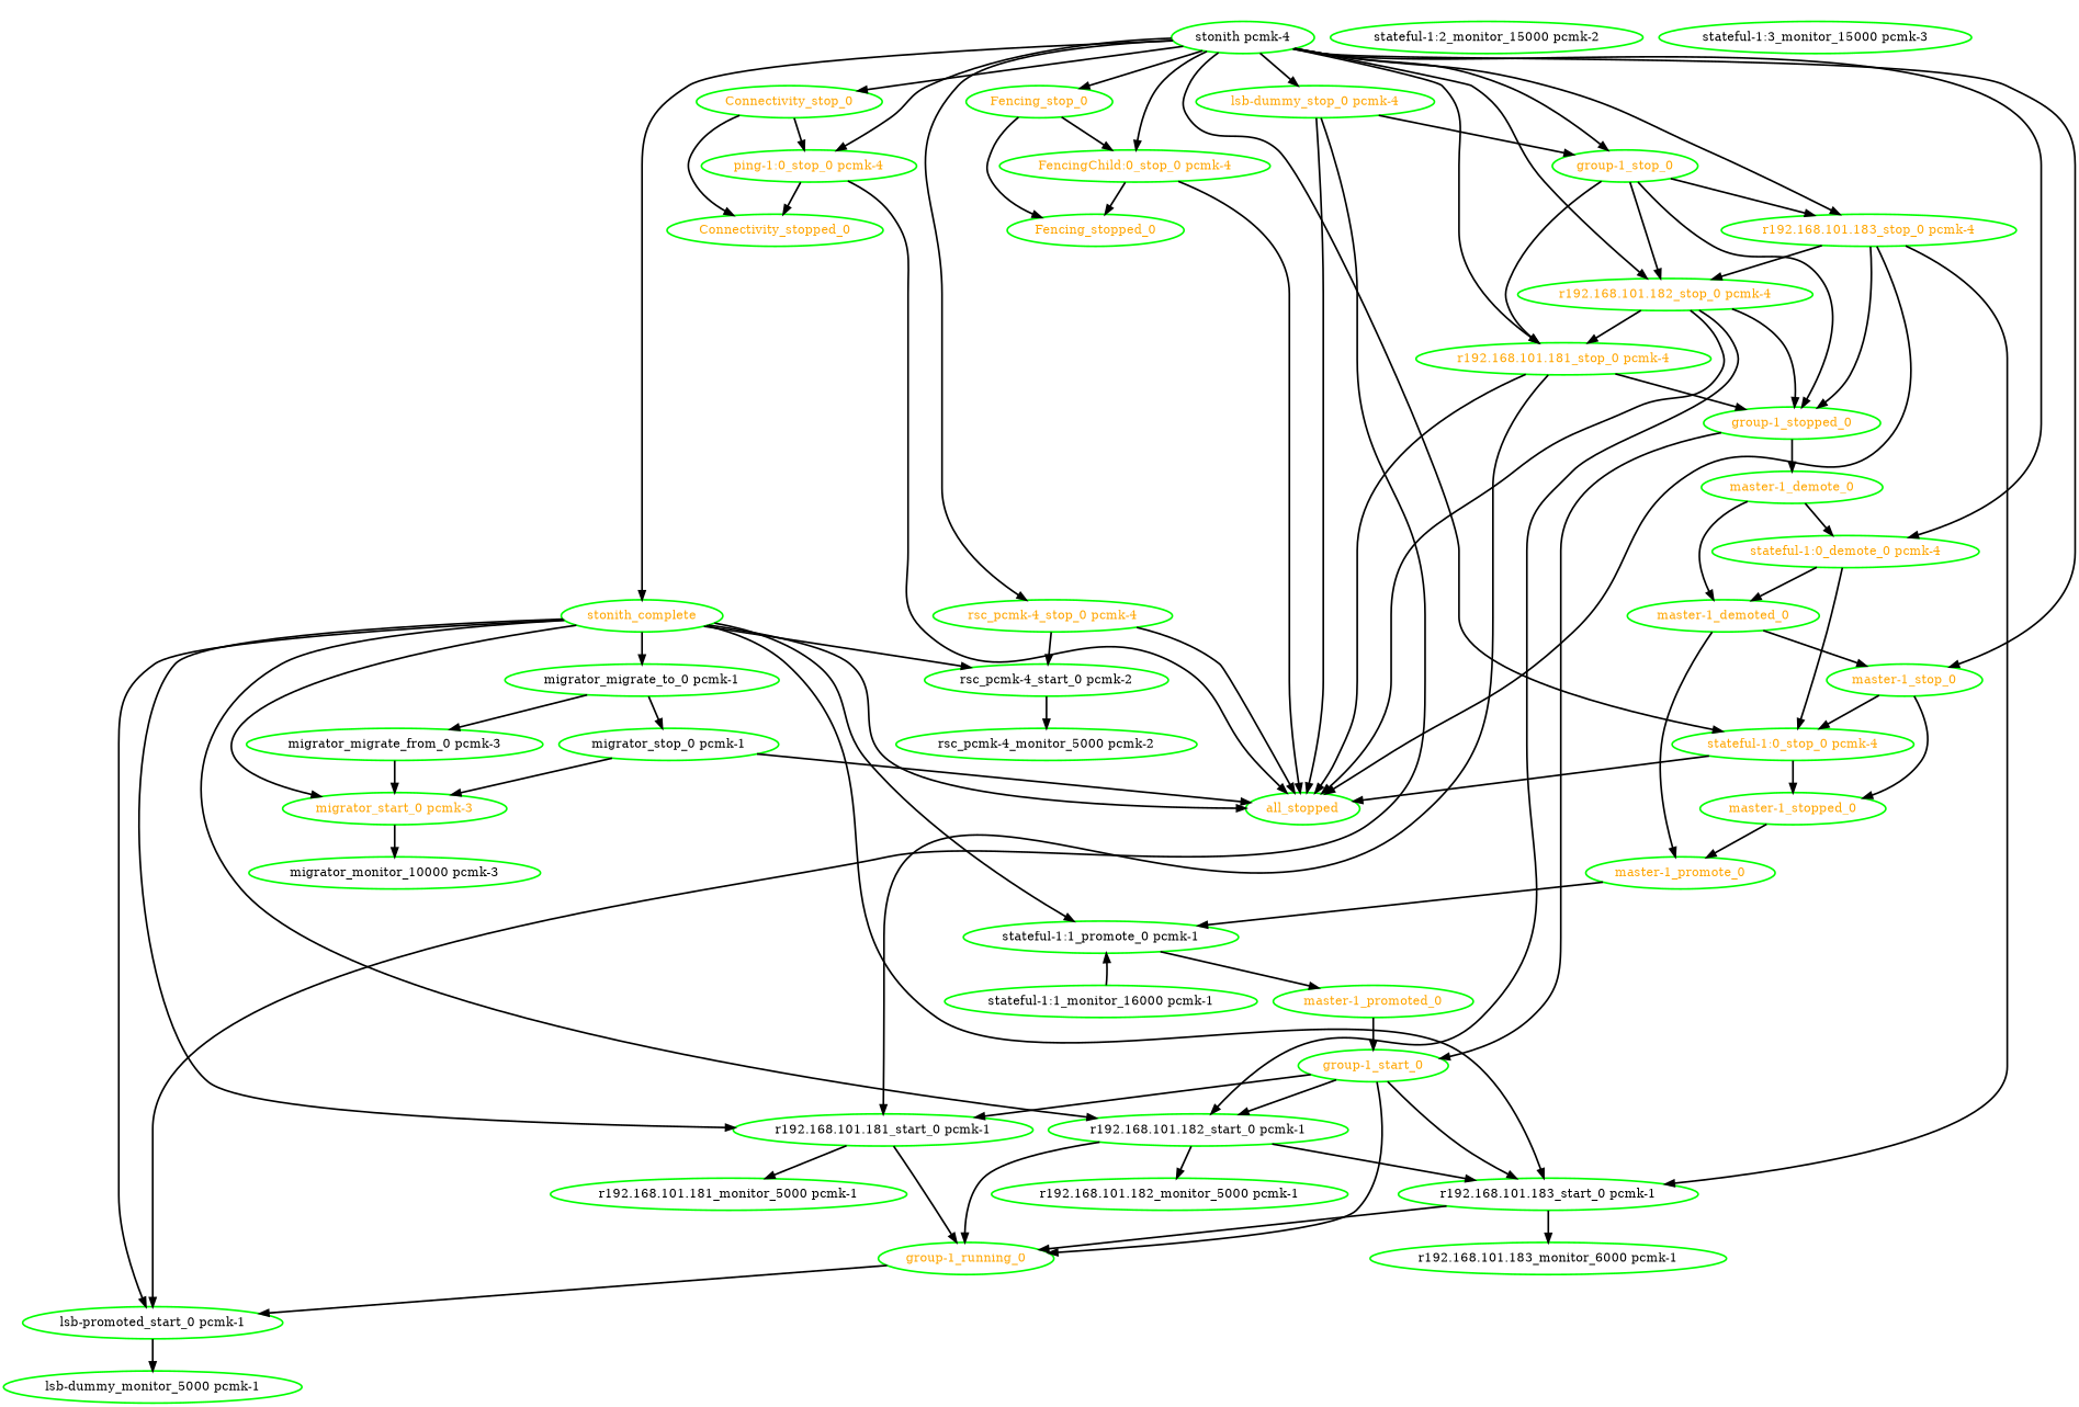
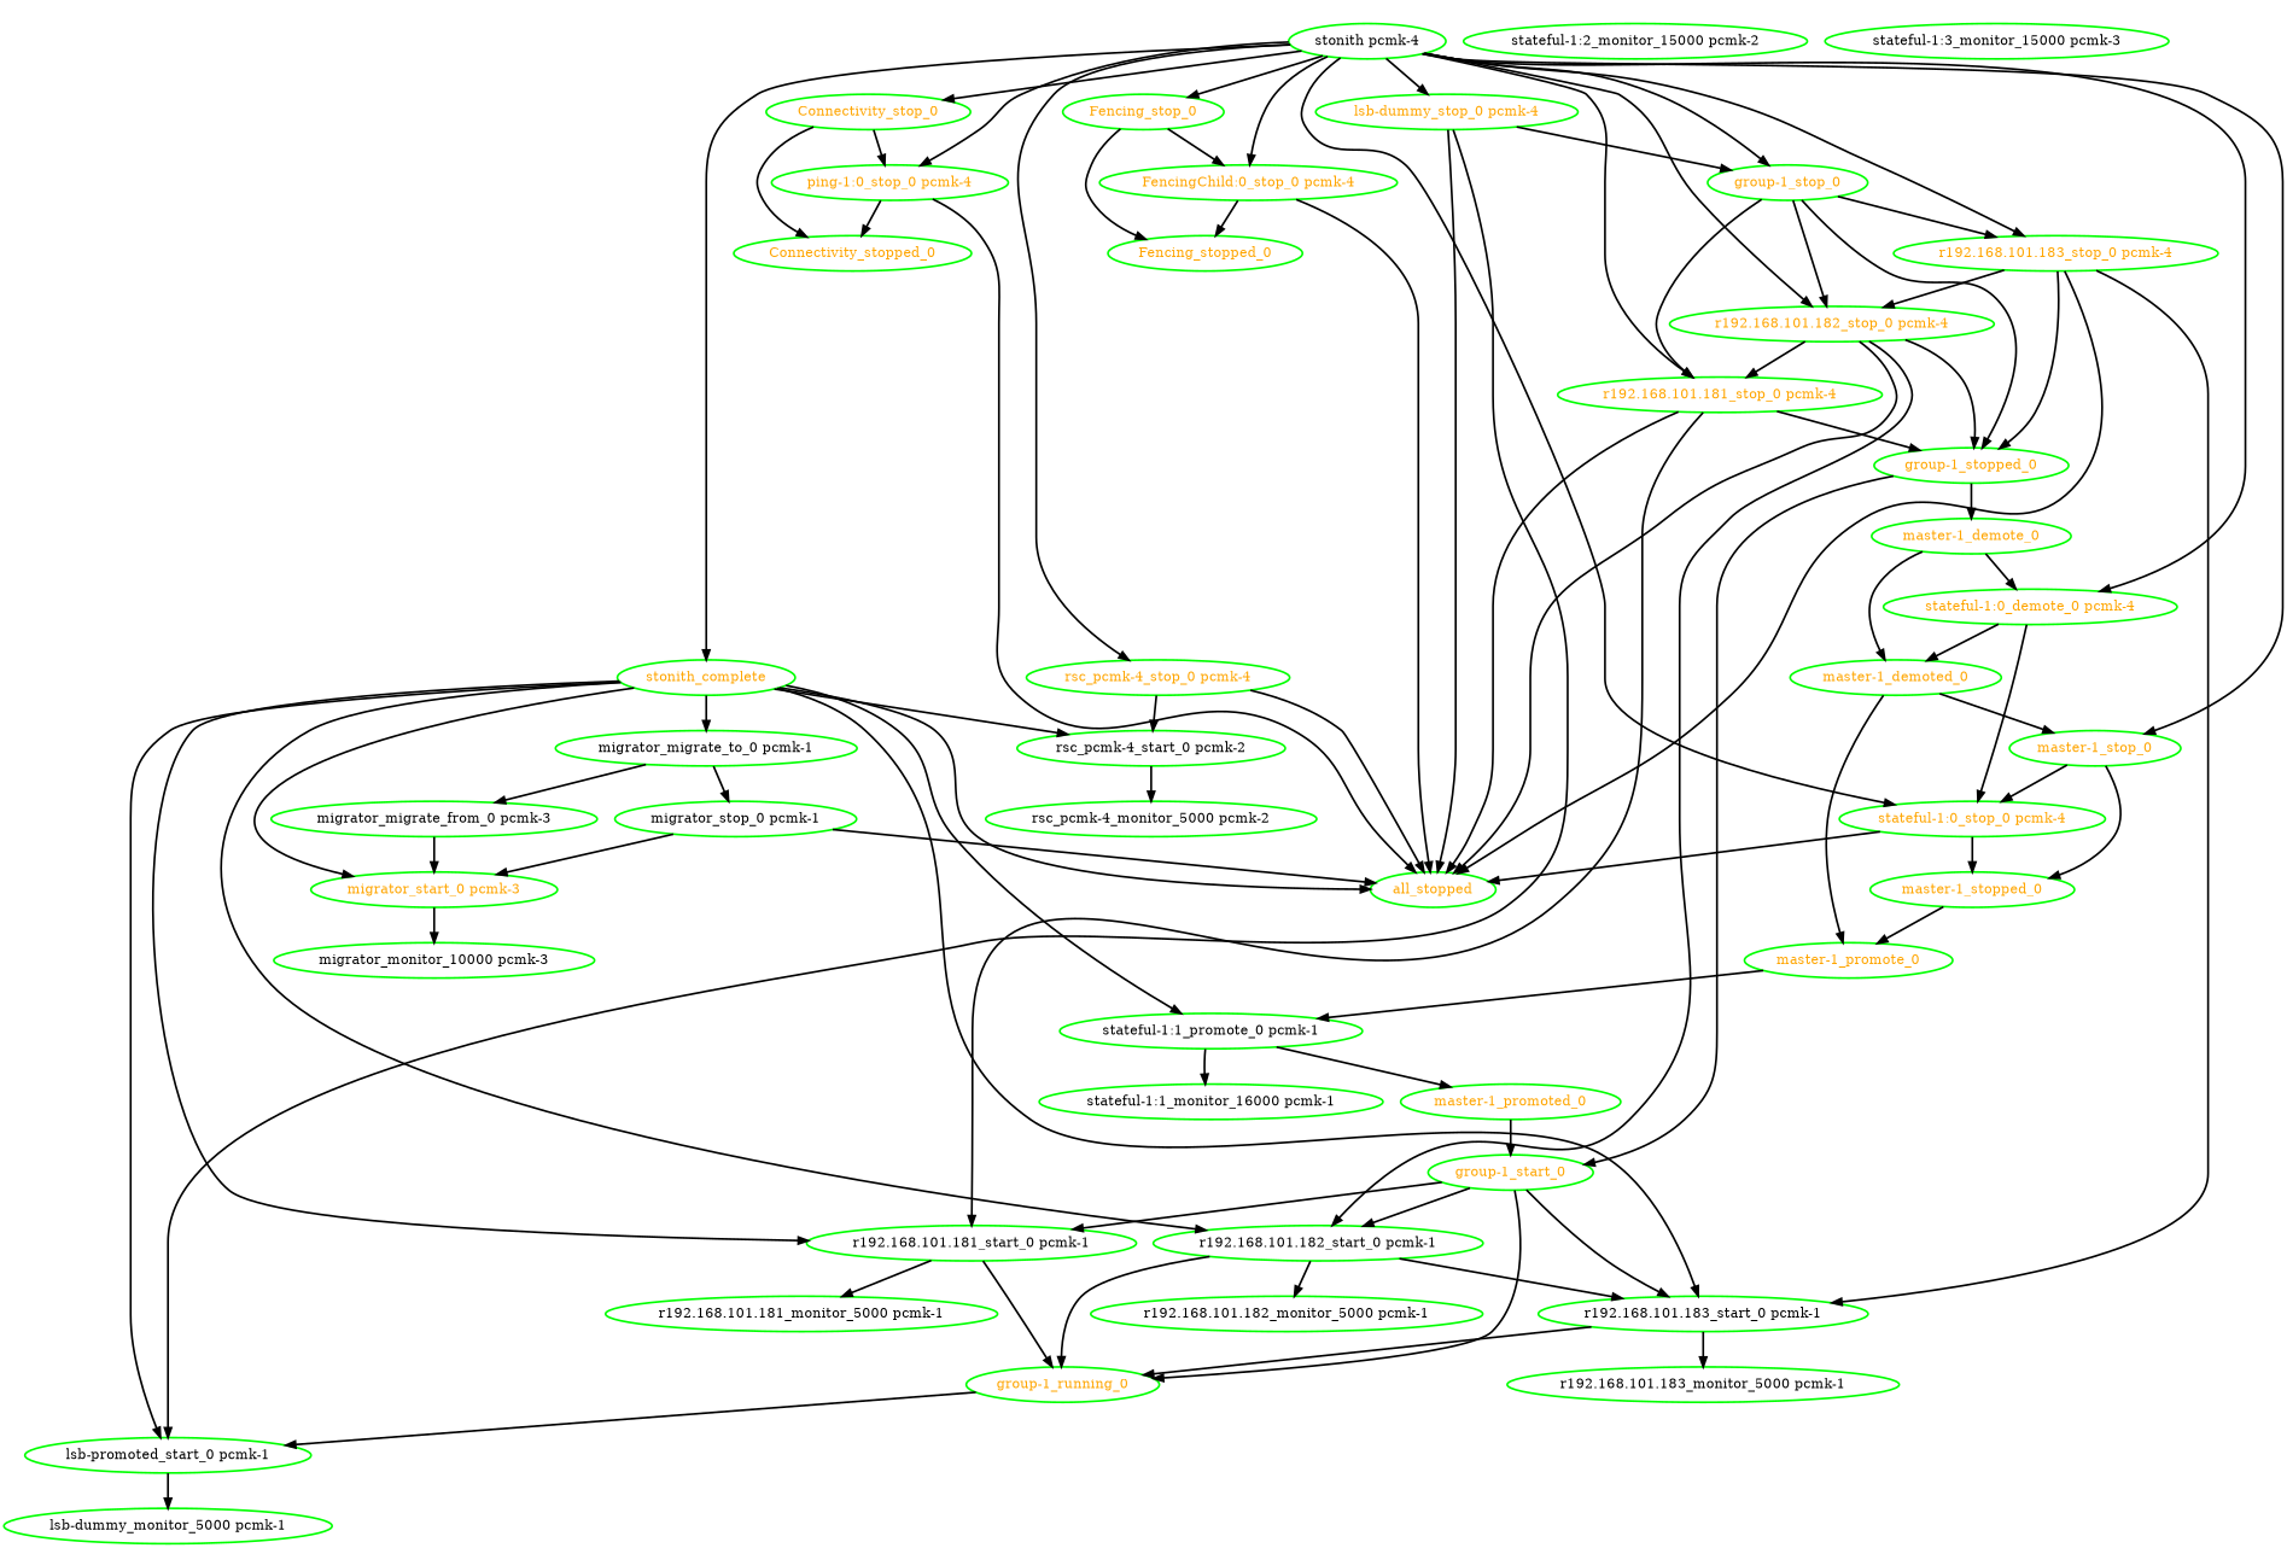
  digraph {
    node [color=green fontcolor=orange style=bold]
    edge [style=bold]
    Connectivity_stop_0
    Connectivity_stopped_0
    "ping-1:0_stop_0 pcmk-4"
    all_stopped
    "FencingChild:0_stop_0 pcmk-4"
    Fencing_stopped_0
    Fencing_stop_0
    n8 [fontcolor=black label="lsb-promoted_start_0 pcmk-1"]
    "group-1_running_0"
    "lsb-dummy_monitor_5000 pcmk-1" [fontcolor=black]
    "group-1_start_0"
    "r192.168.101.181_start_0 pcmk-1" [fontcolor=black]
    "r192.168.101.182_start_0 pcmk-1" [fontcolor=black]
    "r192.168.101.183_start_0 pcmk-1" [fontcolor=black]
    "r192.168.101.181_monitor_5000 pcmk-1" [fontcolor=black]
    "r192.168.101.182_monitor_5000 pcmk-1" [fontcolor=black]
-   "r192.168.101.183_monitor_5000 pcmk-1" [fontcolor=black label="r192.168.101.183_monitor_6000 pcmk-1"]
+   "r192.168.101.183_monitor_5000 pcmk-1" [fontcolor=black]
    "group-1_stop_0"
    "group-1_stopped_0"
    "r192.168.101.181_stop_0 pcmk-4"
    "r192.168.101.182_stop_0 pcmk-4"
    "r192.168.101.183_stop_0 pcmk-4"
    "master-1_demote_0"
    "master-1_demoted_0"
    "stateful-1:0_demote_0 pcmk-4"
    "master-1_promote_0"
    "master-1_stop_0"
    "stateful-1:0_stop_0 pcmk-4"
    "lsb-dummy_stop_0 pcmk-4"
    "stateful-1:1_promote_0 pcmk-1" [fontcolor=black]
    "master-1_stopped_0"
    "master-1_promoted_0"
    "stateful-1:1_monitor_16000 pcmk-1" [fontcolor=black]
    "migrator_migrate_from_0 pcmk-3" [fontcolor=black]
    "migrator_start_0 pcmk-3"
    "migrator_monitor_10000 pcmk-3" [fontcolor=black]
    "migrator_stop_0 pcmk-1" [fontcolor=black]
    "migrator_migrate_to_0 pcmk-1" [fontcolor=black]
    "rsc_pcmk-4_monitor_5000 pcmk-2" [fontcolor=black]
    "rsc_pcmk-4_start_0 pcmk-2" [fontcolor=black]
    "rsc_pcmk-4_stop_0 pcmk-4"
    "stateful-1:2_monitor_15000 pcmk-2" [fontcolor=black]
    "stateful-1:3_monitor_15000 pcmk-3" [fontcolor=black]
    "stonith pcmk-4" [fontcolor=black]
    stonith_complete
    Connectivity_stop_0 -> Connectivity_stopped_0
    Connectivity_stop_0 -> "ping-1:0_stop_0 pcmk-4"
    "ping-1:0_stop_0 pcmk-4" -> Connectivity_stopped_0
    "ping-1:0_stop_0 pcmk-4" -> all_stopped
    "FencingChild:0_stop_0 pcmk-4" -> all_stopped
    "FencingChild:0_stop_0 pcmk-4" -> Fencing_stopped_0
    Fencing_stop_0 -> "FencingChild:0_stop_0 pcmk-4"
    Fencing_stop_0 -> Fencing_stopped_0
    n8 -> "lsb-dummy_monitor_5000 pcmk-1"
    "group-1_running_0" -> n8
    "group-1_start_0" -> "group-1_running_0"
    "group-1_start_0" -> "r192.168.101.181_start_0 pcmk-1"
    "group-1_start_0" -> "r192.168.101.182_start_0 pcmk-1"
    "group-1_start_0" -> "r192.168.101.183_start_0 pcmk-1"
    "r192.168.101.181_start_0 pcmk-1" -> "group-1_running_0"
    "r192.168.101.181_start_0 pcmk-1" -> "r192.168.101.181_monitor_5000 pcmk-1"
    "r192.168.101.182_start_0 pcmk-1" -> "group-1_running_0"
    "r192.168.101.182_start_0 pcmk-1" -> "r192.168.101.183_start_0 pcmk-1"
    "r192.168.101.182_start_0 pcmk-1" -> "r192.168.101.182_monitor_5000 pcmk-1"
    "r192.168.101.183_start_0 pcmk-1" -> "group-1_running_0"
    "r192.168.101.183_start_0 pcmk-1" -> "r192.168.101.183_monitor_5000 pcmk-1"
    "group-1_stop_0" -> "group-1_stopped_0"
    "group-1_stop_0" -> "r192.168.101.181_stop_0 pcmk-4"
    "group-1_stop_0" -> "r192.168.101.182_stop_0 pcmk-4"
    "group-1_stop_0" -> "r192.168.101.183_stop_0 pcmk-4"
    "group-1_stopped_0" -> "group-1_start_0"
    "group-1_stopped_0" -> "master-1_demote_0"
    "r192.168.101.181_stop_0 pcmk-4" -> all_stopped
    "r192.168.101.181_stop_0 pcmk-4" -> "r192.168.101.181_start_0 pcmk-1"
    "r192.168.101.181_stop_0 pcmk-4" -> "group-1_stopped_0"
    "r192.168.101.182_stop_0 pcmk-4" -> all_stopped
    "r192.168.101.182_stop_0 pcmk-4" -> "r192.168.101.182_start_0 pcmk-1"
    "r192.168.101.182_stop_0 pcmk-4" -> "group-1_stopped_0"
    "r192.168.101.182_stop_0 pcmk-4" -> "r192.168.101.181_stop_0 pcmk-4"
    "r192.168.101.183_stop_0 pcmk-4" -> all_stopped
    "r192.168.101.183_stop_0 pcmk-4" -> "r192.168.101.183_start_0 pcmk-1"
    "r192.168.101.183_stop_0 pcmk-4" -> "group-1_stopped_0"
    "r192.168.101.183_stop_0 pcmk-4" -> "r192.168.101.182_stop_0 pcmk-4"
    "master-1_demote_0" -> "master-1_demoted_0"
    "master-1_demote_0" -> "stateful-1:0_demote_0 pcmk-4"
    "master-1_demoted_0" -> "master-1_promote_0"
    "master-1_demoted_0" -> "master-1_stop_0"
    "stateful-1:0_demote_0 pcmk-4" -> "master-1_demoted_0"
    "stateful-1:0_demote_0 pcmk-4" -> "stateful-1:0_stop_0 pcmk-4"
    "master-1_promote_0" -> "stateful-1:1_promote_0 pcmk-1"
    "master-1_stop_0" -> "stateful-1:0_stop_0 pcmk-4"
    "master-1_stop_0" -> "master-1_stopped_0"
    "stateful-1:0_stop_0 pcmk-4" -> all_stopped
    "stateful-1:0_stop_0 pcmk-4" -> "master-1_stopped_0"
    "lsb-dummy_stop_0 pcmk-4" -> all_stopped
    "lsb-dummy_stop_0 pcmk-4" -> n8
    "lsb-dummy_stop_0 pcmk-4" -> "group-1_stop_0"
    "stateful-1:1_promote_0 pcmk-1" -> "master-1_promoted_0"
-   "stateful-1:1_monitor_16000 pcmk-1" -> "stateful-1:1_promote_0 pcmk-1"
+   "stateful-1:1_promote_0 pcmk-1" -> "stateful-1:1_monitor_16000 pcmk-1"
    "master-1_stopped_0" -> "master-1_promote_0"
    "master-1_promoted_0" -> "group-1_start_0"
    "migrator_migrate_from_0 pcmk-3" -> "migrator_start_0 pcmk-3"
    "migrator_start_0 pcmk-3" -> "migrator_monitor_10000 pcmk-3"
    "migrator_stop_0 pcmk-1" -> all_stopped
    "migrator_stop_0 pcmk-1" -> "migrator_start_0 pcmk-3"
    "migrator_migrate_to_0 pcmk-1" -> "migrator_migrate_from_0 pcmk-3"
    "migrator_migrate_to_0 pcmk-1" -> "migrator_stop_0 pcmk-1"
    "rsc_pcmk-4_start_0 pcmk-2" -> "rsc_pcmk-4_monitor_5000 pcmk-2"
    "rsc_pcmk-4_stop_0 pcmk-4" -> all_stopped
    "rsc_pcmk-4_stop_0 pcmk-4" -> "rsc_pcmk-4_start_0 pcmk-2"
    "stonith pcmk-4" -> Connectivity_stop_0
    "stonith pcmk-4" -> "ping-1:0_stop_0 pcmk-4"
    "stonith pcmk-4" -> "FencingChild:0_stop_0 pcmk-4"
    "stonith pcmk-4" -> Fencing_stop_0
    "stonith pcmk-4" -> "group-1_stop_0"
    "stonith pcmk-4" -> "r192.168.101.181_stop_0 pcmk-4"
    "stonith pcmk-4" -> "r192.168.101.182_stop_0 pcmk-4"
    "stonith pcmk-4" -> "r192.168.101.183_stop_0 pcmk-4"
    "stonith pcmk-4" -> "stateful-1:0_demote_0 pcmk-4"
    "stonith pcmk-4" -> "master-1_stop_0"
    "stonith pcmk-4" -> "stateful-1:0_stop_0 pcmk-4"
    "stonith pcmk-4" -> "lsb-dummy_stop_0 pcmk-4"
    "stonith pcmk-4" -> "rsc_pcmk-4_stop_0 pcmk-4"
    "stonith pcmk-4" -> stonith_complete
    stonith_complete -> all_stopped
    stonith_complete -> n8
    stonith_complete -> "r192.168.101.181_start_0 pcmk-1"
    stonith_complete -> "r192.168.101.182_start_0 pcmk-1"
    stonith_complete -> "r192.168.101.183_start_0 pcmk-1"
    stonith_complete -> "stateful-1:1_promote_0 pcmk-1"
    stonith_complete -> "migrator_start_0 pcmk-3"
    stonith_complete -> "migrator_migrate_to_0 pcmk-1"
    stonith_complete -> "rsc_pcmk-4_start_0 pcmk-2"
  }
